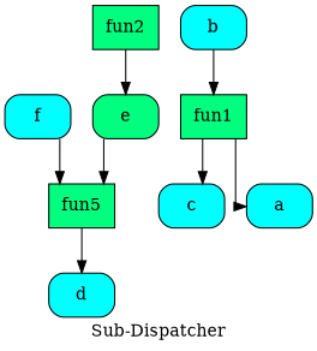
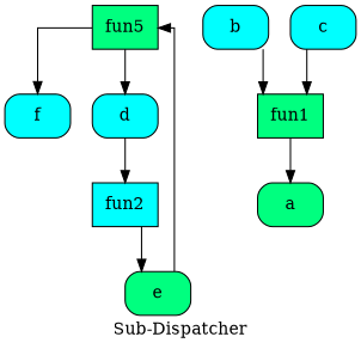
  digraph {
    label="Sub-Dispatcher"
    splines=ortho
    node [fillcolor=cyan shape=Mrecord style=filled]
    n1 [fillcolor=springgreen label="{ fun5  }" shape=record]
    n2 [label="{ f  }"]
    n3 [label="{ d  }"]
    n4 [label="{ b  }"]
    n5 [fillcolor=springgreen label="{ fun1  }" shape=record]
    n6 [label="{ c  }"]
-   n7 [label="{ a  }"]
-   n8 [fillcolor=springgreen label="{ fun2  }" shape=record]
+   n7 [fillcolor=springgreen label="{ a  }"]
+   n8 [label="{ fun2  }" shape=record]
    n9 [fillcolor=springgreen label="{ e  }"]
-   n2 -> n1
+   n1 -> n2
    n1 -> n3
+   n3 -> n8
    n4 -> n5
-   n5 -> n6
+   n6 -> n5
    n5 -> n7
    n8 -> n9
    n9 -> n1
  }
